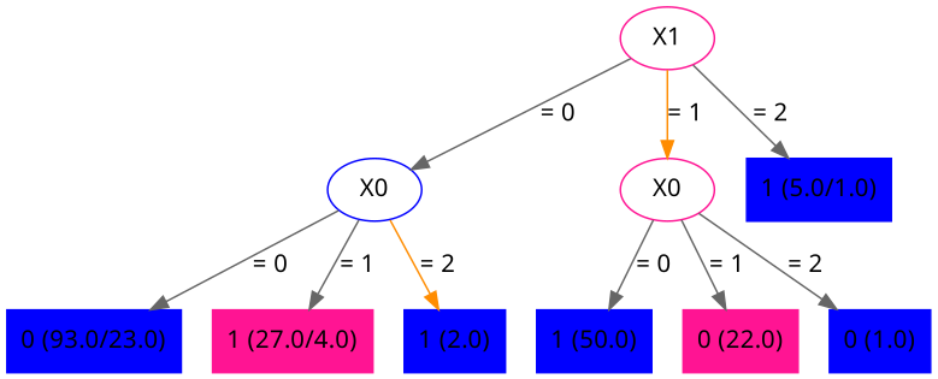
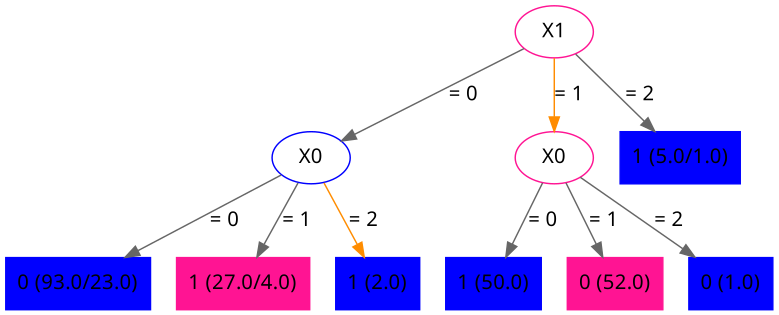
  digraph {
    fontname="Noto Sans"
    node [color=blue fontname="Noto Sans" shape=box style=filled]
    edge [color=gray40 fontname="Noto Sans"]
    n1 [label=X1 color=deeppink shape="" style=""]
    n2 [label=X0 shape="" style=""]
    n3 [label=X0 color=deeppink shape="" style=""]
    n4 [label="1 (5.0/1.0)"]
    n5 [label="0 (93.0/23.0)"]
    n6 [label="1 (27.0/4.0)" color=deeppink]
    n7 [label="1 (2.0)"]
    n8 [label="1 (50.0)"]
-   n9 [label="0 (22.0)" color=deeppink]
+   n9 [label="0 (52.0)" color=deeppink]
    n10 [label="0 (1.0)"]
    n1 -> n2 [label="= 0"]
    n1 -> n3 [label="= 1" color=darkorange]
    n1 -> n4 [label="= 2"]
    n2 -> n5 [label="= 0"]
    n2 -> n6 [label="= 1"]
    n2 -> n7 [label="= 2" color=darkorange]
    n3 -> n8 [label="= 0"]
    n3 -> n9 [label="= 1"]
    n3 -> n10 [label="= 2"]
  }
